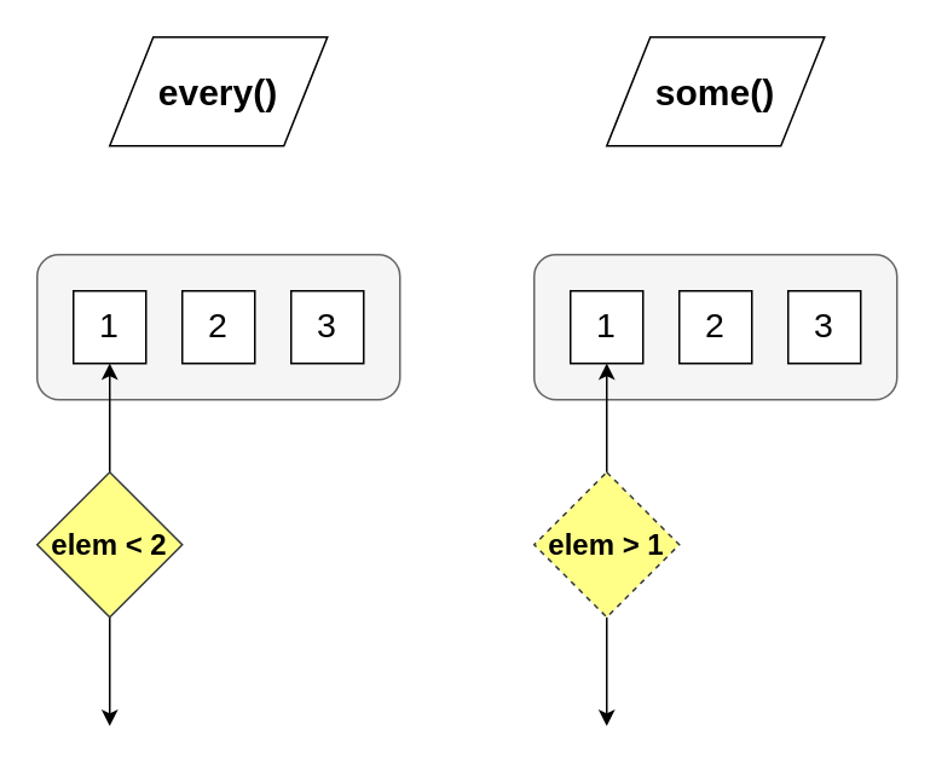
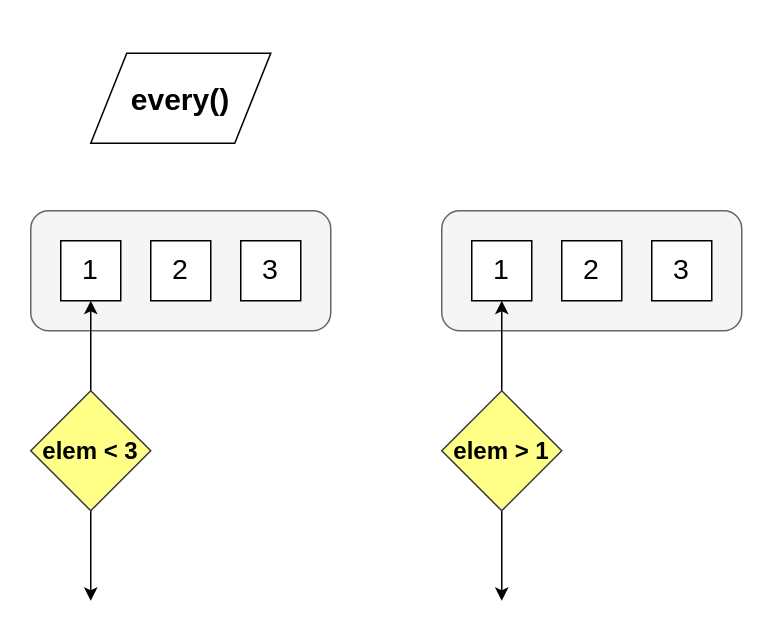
  <mxCell id="0" />
  <mxCell id="1" parent="0" />
  <mxCell id="2" value="" style="rounded=1;whiteSpace=wrap;html=1;fontSize=19;fontStyle=0;fillColor=#f5f5f5;strokeColor=#666666;fontColor=#333333;" vertex="1" parent="1"><mxGeometry x="20" y="140" width="200" height="80" as="geometry" /></mxCell>
  <mxCell id="3" value="3" style="whiteSpace=wrap;html=1;aspect=fixed;fontSize=19;fontStyle=0" vertex="1" parent="1"><mxGeometry x="160" y="160" width="40" height="40" as="geometry" /></mxCell>
  <mxCell id="4" value="2" style="whiteSpace=wrap;html=1;aspect=fixed;fontSize=19;fontStyle=0" vertex="1" parent="1"><mxGeometry x="100" y="160" width="40" height="40" as="geometry" /></mxCell>
  <mxCell id="5" value="1" style="whiteSpace=wrap;html=1;aspect=fixed;fontSize=19;fontStyle=0" vertex="1" parent="1"><mxGeometry x="40" y="160" width="40" height="40" as="geometry" /></mxCell>
  <mxCell id="6" value="" style="edgeStyle=orthogonalEdgeStyle;rounded=0;orthogonalLoop=1;jettySize=auto;html=1;fontSize=19;fontStyle=1" edge="1" parent="1" source="8"><mxGeometry relative="1" as="geometry"><mxPoint x="60" y="200" as="targetPoint" /></mxGeometry></mxCell>
  <mxCell id="7" style="edgeStyle=orthogonalEdgeStyle;rounded=0;orthogonalLoop=1;jettySize=auto;html=1;entryX=0.5;entryY=0;entryDx=0;entryDy=0;fontSize=19;fontStyle=1" edge="1" parent="1" source="8"><mxGeometry relative="1" as="geometry"><mxPoint x="60" y="400" as="targetPoint" /></mxGeometry></mxCell>
- <mxCell id="8" value="elem &amp;lt; 2" style="rhombus;whiteSpace=wrap;html=1;fontSize=16;fontStyle=1;fillColor=#ffff88;strokeColor=#36393d;" vertex="1" parent="1"><mxGeometry x="20" y="260" width="80" height="80" as="geometry" /></mxCell>
- <mxCell id="9" value="every()" style="shape=parallelogram;perimeter=parallelogramPerimeter;whiteSpace=wrap;html=1;fontSize=20;fontStyle=1;" vertex="1" parent="1"><mxGeometry x="60" y="20" width="120" height="60" as="geometry" /></mxCell>
+ <mxCell id="8" value="elem &amp;lt; 3" style="rhombus;whiteSpace=wrap;html=1;fontSize=16;fontStyle=1;fillColor=#ffff88;strokeColor=#36393d;" vertex="1" parent="1"><mxGeometry x="20" y="260" width="80" height="80" as="geometry" /></mxCell>
+ <mxCell id="9" value="every()" style="shape=parallelogram;perimeter=parallelogramPerimeter;whiteSpace=wrap;html=1;fontSize=20;fontStyle=1;" vertex="1" parent="1"><mxGeometry x="60" y="35" width="120" height="60" as="geometry" /></mxCell>
  <mxCell id="10" value="" style="rounded=1;whiteSpace=wrap;html=1;fontSize=19;fontStyle=0;fillColor=#f5f5f5;strokeColor=#666666;fontColor=#333333;" vertex="1" parent="1"><mxGeometry x="294" y="140" width="200" height="80" as="geometry" /></mxCell>
  <mxCell id="11" value="3" style="whiteSpace=wrap;html=1;aspect=fixed;fontSize=19;fontStyle=0" vertex="1" parent="1"><mxGeometry x="434" y="160" width="40" height="40" as="geometry" /></mxCell>
  <mxCell id="12" value="2" style="whiteSpace=wrap;html=1;aspect=fixed;fontSize=19;fontStyle=0" vertex="1" parent="1"><mxGeometry x="374" y="160" width="40" height="40" as="geometry" /></mxCell>
  <mxCell id="13" value="1" style="whiteSpace=wrap;html=1;aspect=fixed;fontSize=19;fontStyle=0" vertex="1" parent="1"><mxGeometry x="314" y="160" width="40" height="40" as="geometry" /></mxCell>
  <mxCell id="14" value="" style="edgeStyle=orthogonalEdgeStyle;rounded=0;orthogonalLoop=1;jettySize=auto;html=1;fontSize=19;fontStyle=1" edge="1" parent="1" source="16"><mxGeometry relative="1" as="geometry"><mxPoint x="334" y="200" as="targetPoint" /></mxGeometry></mxCell>
  <mxCell id="15" style="edgeStyle=orthogonalEdgeStyle;rounded=0;orthogonalLoop=1;jettySize=auto;html=1;entryX=0.5;entryY=0;entryDx=0;entryDy=0;fontSize=19;fontStyle=1" edge="1" parent="1" source="16"><mxGeometry relative="1" as="geometry"><mxPoint x="334" y="400" as="targetPoint" /></mxGeometry></mxCell>
- <mxCell id="16" value="elem &amp;gt; 1" style="rhombus;whiteSpace=wrap;html=1;fontSize=16;fontStyle=1;fillColor=#ffff88;strokeColor=#36393d;dashed=1;" vertex="1" parent="1"><mxGeometry x="294" y="260" width="80" height="80" as="geometry" /></mxCell>
- <mxCell id="17" value="some()" style="shape=parallelogram;perimeter=parallelogramPerimeter;whiteSpace=wrap;html=1;fontSize=20;fontStyle=1;" vertex="1" parent="1"><mxGeometry x="334" y="20" width="120" height="60" as="geometry" /></mxCell>
+ <mxCell id="16" value="elem &amp;gt; 1" style="rhombus;whiteSpace=wrap;html=1;fontSize=16;fontStyle=1;fillColor=#ffff88;strokeColor=#36393d;" vertex="1" parent="1"><mxGeometry x="294" y="260" width="80" height="80" as="geometry" /></mxCell>
